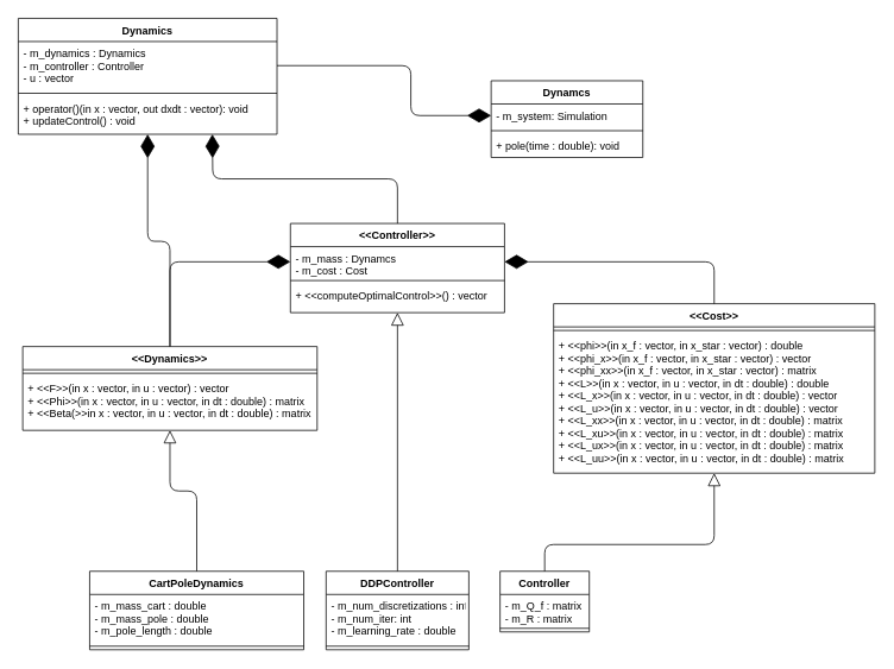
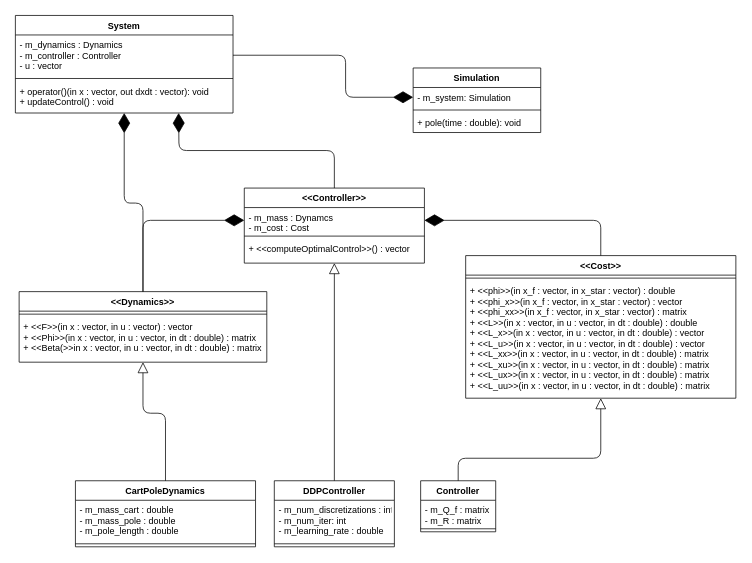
  <mxCell id="0" />
  <mxCell id="1" parent="0" />
  <mxCell id="2" value="&lt;&lt;Dynamics&gt;&gt;" style="swimlane;fontStyle=1;align=center;verticalAlign=top;childLayout=stackLayout;horizontal=1;startSize=26;horizontalStack=0;resizeParent=1;resizeParentMax=0;resizeLast=0;collapsible=1;marginBottom=0;" parent="1" vertex="1"><mxGeometry x="25" y="388" width="330" height="94" as="geometry"><mxRectangle x="360" y="280" width="100" height="26" as="alternateBounds" /></mxGeometry></mxCell>
  <mxCell id="3" value="" style="line;strokeWidth=1;fillColor=none;align=left;verticalAlign=middle;spacingTop=-1;spacingLeft=3;spacingRight=3;rotatable=0;labelPosition=right;points=[];portConstraint=eastwest;" parent="2" vertex="1"><mxGeometry y="26" width="330" height="8" as="geometry" /></mxCell>
  <mxCell id="4" value="+ &lt;&lt;F&gt;&gt;(in x : vector, in u : vector) : vector&#10;+ &lt;&lt;Phi&gt;&gt;(in x : vector, in u : vector, in dt : double) : matrix&#10;+ &lt;&lt;Beta(&gt;&gt;in x : vector, in u : vector, in dt : double) : matrix" style="text;strokeColor=none;fillColor=none;align=left;verticalAlign=top;spacingLeft=4;spacingRight=4;overflow=hidden;rotatable=0;points=[[0,0.5],[1,0.5]];portConstraint=eastwest;" parent="2" vertex="1"><mxGeometry y="34" width="330" height="60" as="geometry" /></mxCell>
  <mxCell id="5" value="CartPoleDynamics" style="swimlane;fontStyle=1;align=center;verticalAlign=top;childLayout=stackLayout;horizontal=1;startSize=26;horizontalStack=0;resizeParent=1;resizeParentMax=0;resizeLast=0;collapsible=1;marginBottom=0;" parent="1" vertex="1"><mxGeometry x="100" y="640" width="240" height="88" as="geometry"><mxRectangle x="360" y="280" width="100" height="26" as="alternateBounds" /></mxGeometry></mxCell>
  <mxCell id="6" value="- m_mass_cart : double&#10;- m_mass_pole : double&#10;- m_pole_length : double&#10;" style="text;strokeColor=none;fillColor=none;align=left;verticalAlign=top;spacingLeft=4;spacingRight=4;overflow=hidden;rotatable=0;points=[[0,0.5],[1,0.5]];portConstraint=eastwest;" parent="5" vertex="1"><mxGeometry y="26" width="240" height="54" as="geometry" /></mxCell>
  <mxCell id="7" value="" style="line;strokeWidth=1;fillColor=none;align=left;verticalAlign=middle;spacingTop=-1;spacingLeft=3;spacingRight=3;rotatable=0;labelPosition=right;points=[];portConstraint=eastwest;" parent="5" vertex="1"><mxGeometry y="80" width="240" height="8" as="geometry" /></mxCell>
  <mxCell id="8" value="" style="endArrow=block;endFill=0;endSize=12;html=1;exitX=0.5;exitY=0;exitDx=0;exitDy=0;entryX=0.5;entryY=1;entryDx=0;entryDy=0;" parent="1" source="5" target="2" edge="1"><mxGeometry width="160" relative="1" as="geometry"><mxPoint x="-135" y="481.67" as="sourcePoint" /><mxPoint x="25" y="481.67" as="targetPoint" /><Array as="points"><mxPoint x="220" y="550" /><mxPoint x="190" y="550" /></Array></mxGeometry></mxCell>
- <mxCell id="9" value="Dynamics" style="swimlane;fontStyle=1;align=center;verticalAlign=top;childLayout=stackLayout;horizontal=1;startSize=26;horizontalStack=0;resizeParent=1;resizeParentMax=0;resizeLast=0;collapsible=1;marginBottom=0;" parent="1" vertex="1"><mxGeometry x="20" y="20" width="290" height="130" as="geometry"><mxRectangle x="415" y="120" width="80" height="26" as="alternateBounds" /></mxGeometry></mxCell>
+ <mxCell id="9" value="System" style="swimlane;fontStyle=1;align=center;verticalAlign=top;childLayout=stackLayout;horizontal=1;startSize=26;horizontalStack=0;resizeParent=1;resizeParentMax=0;resizeLast=0;collapsible=1;marginBottom=0;" parent="1" vertex="1"><mxGeometry x="20" y="20" width="290" height="130" as="geometry"><mxRectangle x="415" y="120" width="80" height="26" as="alternateBounds" /></mxGeometry></mxCell>
  <mxCell id="10" value="- m_dynamics : Dynamics&#10;- m_controller : Controller&#10;- u : vector&#10;" style="text;strokeColor=none;fillColor=none;align=left;verticalAlign=top;spacingLeft=4;spacingRight=4;overflow=hidden;rotatable=0;points=[[0,0.5],[1,0.5]];portConstraint=eastwest;" parent="9" vertex="1"><mxGeometry y="26" width="290" height="54" as="geometry" /></mxCell>
  <mxCell id="11" value="" style="line;strokeWidth=1;fillColor=none;align=left;verticalAlign=middle;spacingTop=-1;spacingLeft=3;spacingRight=3;rotatable=0;labelPosition=right;points=[];portConstraint=eastwest;" parent="9" vertex="1"><mxGeometry y="80" width="290" height="8" as="geometry" /></mxCell>
  <mxCell id="12" value="+ operator()(in x : vector, out dxdt : vector): void&#10;+ updateControl() : void&#10;" style="text;strokeColor=none;fillColor=none;align=left;verticalAlign=top;spacingLeft=4;spacingRight=4;overflow=hidden;rotatable=0;points=[[0,0.5],[1,0.5]];portConstraint=eastwest;" parent="9" vertex="1"><mxGeometry y="88" width="290" height="42" as="geometry" /></mxCell>
  <mxCell id="13" value="&lt;&lt;Cost&gt;&gt;" style="swimlane;fontStyle=1;align=center;verticalAlign=top;childLayout=stackLayout;horizontal=1;startSize=26;horizontalStack=0;resizeParent=1;resizeParentMax=0;resizeLast=0;collapsible=1;marginBottom=0;" parent="1" vertex="1"><mxGeometry x="620" y="340" width="360" height="190" as="geometry" /></mxCell>
  <mxCell id="14" value="" style="line;strokeWidth=1;fillColor=none;align=left;verticalAlign=middle;spacingTop=-1;spacingLeft=3;spacingRight=3;rotatable=0;labelPosition=right;points=[];portConstraint=eastwest;" parent="13" vertex="1"><mxGeometry y="26" width="360" height="8" as="geometry" /></mxCell>
  <mxCell id="15" value="+ &lt;&lt;phi&gt;&gt;(in x_f : vector, in x_star : vector) : double&#10;+ &lt;&lt;phi_x&gt;&gt;(in x_f : vector, in x_star : vector) : vector&#10;+ &lt;&lt;phi_xx&gt;&gt;(in x_f : vector, in x_star : vector) : matrix&#10;+ &lt;&lt;L&gt;&gt;(in x : vector, in u : vector, in dt : double) : double&#10;+ &lt;&lt;L_x&gt;&gt;(in x : vector, in u : vector, in dt : double) : vector&#10;+ &lt;&lt;L_u&gt;&gt;(in x : vector, in u : vector, in dt : double) : vector&#10;+ &lt;&lt;L_xx&gt;&gt;(in x : vector, in u : vector, in dt : double) : matrix&#10;+ &lt;&lt;L_xu&gt;&gt;(in x : vector, in u : vector, in dt : double) : matrix&#10;+ &lt;&lt;L_ux&gt;&gt;(in x : vector, in u : vector, in dt : double) : matrix&#10;+ &lt;&lt;L_uu&gt;&gt;(in x : vector, in u : vector, in dt : double) : matrix" style="text;strokeColor=none;fillColor=none;align=left;verticalAlign=top;spacingLeft=4;spacingRight=4;overflow=hidden;rotatable=0;points=[[0,0.5],[1,0.5]];portConstraint=eastwest;" parent="13" vertex="1"><mxGeometry y="34" width="360" height="156" as="geometry" /></mxCell>
  <mxCell id="16" value="Controller" style="swimlane;fontStyle=1;align=center;verticalAlign=top;childLayout=stackLayout;horizontal=1;startSize=26;horizontalStack=0;resizeParent=1;resizeParentMax=0;resizeLast=0;collapsible=1;marginBottom=0;" parent="1" vertex="1"><mxGeometry x="560" y="640" width="100" height="68" as="geometry" /></mxCell>
  <mxCell id="17" value="- m_Q_f : matrix&#10;- m_R : matrix&#10;" style="text;strokeColor=none;fillColor=none;align=left;verticalAlign=top;spacingLeft=4;spacingRight=4;overflow=hidden;rotatable=0;points=[[0,0.5],[1,0.5]];portConstraint=eastwest;" parent="16" vertex="1"><mxGeometry y="26" width="100" height="34" as="geometry" /></mxCell>
  <mxCell id="18" value="" style="line;strokeWidth=1;fillColor=none;align=left;verticalAlign=middle;spacingTop=-1;spacingLeft=3;spacingRight=3;rotatable=0;labelPosition=right;points=[];portConstraint=eastwest;" parent="16" vertex="1"><mxGeometry y="60" width="100" height="8" as="geometry" /></mxCell>
  <mxCell id="19" value="" style="endArrow=block;endFill=0;endSize=12;html=1;exitX=0.5;exitY=0;exitDx=0;exitDy=0;entryX=0.5;entryY=1;entryDx=0;entryDy=0;" parent="1" source="16" target="13" edge="1"><mxGeometry width="160" relative="1" as="geometry"><mxPoint x="890" y="636" as="sourcePoint" /><mxPoint x="890" y="570" as="targetPoint" /><Array as="points"><mxPoint x="610" y="610" /><mxPoint x="800" y="610" /></Array></mxGeometry></mxCell>
  <mxCell id="20" value="&lt;&lt;Controller&gt;&gt;" style="swimlane;fontStyle=1;align=center;verticalAlign=top;childLayout=stackLayout;horizontal=1;startSize=26;horizontalStack=0;resizeParent=1;resizeParentMax=0;resizeLast=0;collapsible=1;marginBottom=0;" parent="1" vertex="1"><mxGeometry x="325" y="250" width="240" height="100" as="geometry" /></mxCell>
  <mxCell id="21" value="- m_mass : Dynamcs&#10;- m_cost : Cost&#10;&#10;" style="text;strokeColor=none;fillColor=none;align=left;verticalAlign=top;spacingLeft=4;spacingRight=4;overflow=hidden;rotatable=0;points=[[0,0.5],[1,0.5]];portConstraint=eastwest;" parent="20" vertex="1"><mxGeometry y="26" width="240" height="34" as="geometry" /></mxCell>
  <mxCell id="22" value="" style="line;strokeWidth=1;fillColor=none;align=left;verticalAlign=middle;spacingTop=-1;spacingLeft=3;spacingRight=3;rotatable=0;labelPosition=right;points=[];portConstraint=eastwest;" parent="20" vertex="1"><mxGeometry y="60" width="240" height="8" as="geometry" /></mxCell>
  <mxCell id="23" value="+ &lt;&lt;computeOptimalControl&gt;&gt;() : vector" style="text;strokeColor=none;fillColor=none;align=left;verticalAlign=top;spacingLeft=4;spacingRight=4;overflow=hidden;rotatable=0;points=[[0,0.5],[1,0.5]];portConstraint=eastwest;" parent="20" vertex="1"><mxGeometry y="68" width="240" height="32" as="geometry" /></mxCell>
  <mxCell id="24" value="DDPController" style="swimlane;fontStyle=1;align=center;verticalAlign=top;childLayout=stackLayout;horizontal=1;startSize=26;horizontalStack=0;resizeParent=1;resizeParentMax=0;resizeLast=0;collapsible=1;marginBottom=0;" parent="1" vertex="1"><mxGeometry x="365" y="640" width="160" height="88" as="geometry" /></mxCell>
  <mxCell id="25" value="- m_num_discretizations : int&#10;- m_num_iter: int&#10;- m_learning_rate : double&#10;" style="text;strokeColor=none;fillColor=none;align=left;verticalAlign=top;spacingLeft=4;spacingRight=4;overflow=hidden;rotatable=0;points=[[0,0.5],[1,0.5]];portConstraint=eastwest;" parent="24" vertex="1"><mxGeometry y="26" width="160" height="54" as="geometry" /></mxCell>
  <mxCell id="26" value="" style="line;strokeWidth=1;fillColor=none;align=left;verticalAlign=middle;spacingTop=-1;spacingLeft=3;spacingRight=3;rotatable=0;labelPosition=right;points=[];portConstraint=eastwest;" parent="24" vertex="1"><mxGeometry y="80" width="160" height="8" as="geometry" /></mxCell>
  <mxCell id="27" value="" style="endArrow=block;endFill=0;endSize=12;html=1;exitX=0.5;exitY=0;exitDx=0;exitDy=0;entryX=0.5;entryY=1;entryDx=0;entryDy=0;" parent="1" source="24" target="20" edge="1"><mxGeometry width="160" relative="1" as="geometry"><mxPoint x="615" y="523" as="sourcePoint" /><mxPoint x="615" y="377" as="targetPoint" /></mxGeometry></mxCell>
  <mxCell id="28" value="" style="endArrow=diamondThin;endFill=1;endSize=24;html=1;exitX=0.5;exitY=0;exitDx=0;exitDy=0;entryX=0.5;entryY=1;entryDx=0;entryDy=0;" parent="1" source="2" target="9" edge="1"><mxGeometry width="160" relative="1" as="geometry"><mxPoint x="415" y="190" as="sourcePoint" /><mxPoint x="575" y="190" as="targetPoint" /><Array as="points"><mxPoint x="190" y="270" /><mxPoint x="165" y="270" /></Array></mxGeometry></mxCell>
  <mxCell id="29" value="" style="endArrow=diamondThin;endFill=1;endSize=24;html=1;exitX=0.5;exitY=0;exitDx=0;exitDy=0;entryX=1;entryY=0.5;entryDx=0;entryDy=0;" parent="1" source="13" target="21" edge="1"><mxGeometry width="160" relative="1" as="geometry"><mxPoint x="710" y="180" as="sourcePoint" /><mxPoint x="870" y="180" as="targetPoint" /><Array as="points"><mxPoint x="800" y="293" /></Array></mxGeometry></mxCell>
  <mxCell id="30" value="" style="endArrow=diamondThin;endFill=1;endSize=24;html=1;exitX=0.5;exitY=0;exitDx=0;exitDy=0;entryX=0;entryY=0.5;entryDx=0;entryDy=0;" parent="1" source="2" target="21" edge="1"><mxGeometry width="160" relative="1" as="geometry"><mxPoint x="130" y="270" as="sourcePoint" /><mxPoint x="290" y="270" as="targetPoint" /><Array as="points"><mxPoint x="190" y="293" /></Array></mxGeometry></mxCell>
  <mxCell id="31" value="" style="endArrow=diamondThin;endFill=1;endSize=24;html=1;exitX=0.5;exitY=0;exitDx=0;exitDy=0;entryX=0.75;entryY=1;entryDx=0;entryDy=0;" parent="1" source="20" target="9" edge="1"><mxGeometry width="160" relative="1" as="geometry"><mxPoint x="510" y="140" as="sourcePoint" /><mxPoint x="670" y="140" as="targetPoint" /><Array as="points"><mxPoint x="445" y="200" /><mxPoint x="238" y="200" /></Array></mxGeometry></mxCell>
- <mxCell id="32" value="Dynamcs" style="swimlane;fontStyle=1;align=center;verticalAlign=top;childLayout=stackLayout;horizontal=1;startSize=26;horizontalStack=0;resizeParent=1;resizeParentMax=0;resizeLast=0;collapsible=1;marginBottom=0;" parent="1" vertex="1"><mxGeometry x="550" y="90" width="170" height="86" as="geometry" /></mxCell>
+ <mxCell id="32" value="Simulation" style="swimlane;fontStyle=1;align=center;verticalAlign=top;childLayout=stackLayout;horizontal=1;startSize=26;horizontalStack=0;resizeParent=1;resizeParentMax=0;resizeLast=0;collapsible=1;marginBottom=0;" parent="1" vertex="1"><mxGeometry x="550" y="90" width="170" height="86" as="geometry" /></mxCell>
  <mxCell id="33" value="- m_system: Simulation" style="text;strokeColor=none;fillColor=none;align=left;verticalAlign=top;spacingLeft=4;spacingRight=4;overflow=hidden;rotatable=0;points=[[0,0.5],[1,0.5]];portConstraint=eastwest;" parent="32" vertex="1"><mxGeometry y="26" width="170" height="26" as="geometry" /></mxCell>
  <mxCell id="34" value="" style="line;strokeWidth=1;fillColor=none;align=left;verticalAlign=middle;spacingTop=-1;spacingLeft=3;spacingRight=3;rotatable=0;labelPosition=right;points=[];portConstraint=eastwest;" parent="32" vertex="1"><mxGeometry y="52" width="170" height="8" as="geometry" /></mxCell>
  <mxCell id="35" value="+ pole(time : double): void" style="text;strokeColor=none;fillColor=none;align=left;verticalAlign=top;spacingLeft=4;spacingRight=4;overflow=hidden;rotatable=0;points=[[0,0.5],[1,0.5]];portConstraint=eastwest;" parent="32" vertex="1"><mxGeometry y="60" width="170" height="26" as="geometry" /></mxCell>
  <mxCell id="36" value="" style="endArrow=diamondThin;endFill=1;endSize=24;html=1;exitX=1;exitY=0.5;exitDx=0;exitDy=0;entryX=0;entryY=0.5;entryDx=0;entryDy=0;" parent="1" source="10" target="33" edge="1"><mxGeometry width="160" relative="1" as="geometry"><mxPoint x="320" y="70" as="sourcePoint" /><mxPoint x="480" y="70" as="targetPoint" /><Array as="points"><mxPoint x="460" y="73" /><mxPoint x="460" y="129" /></Array></mxGeometry></mxCell>
